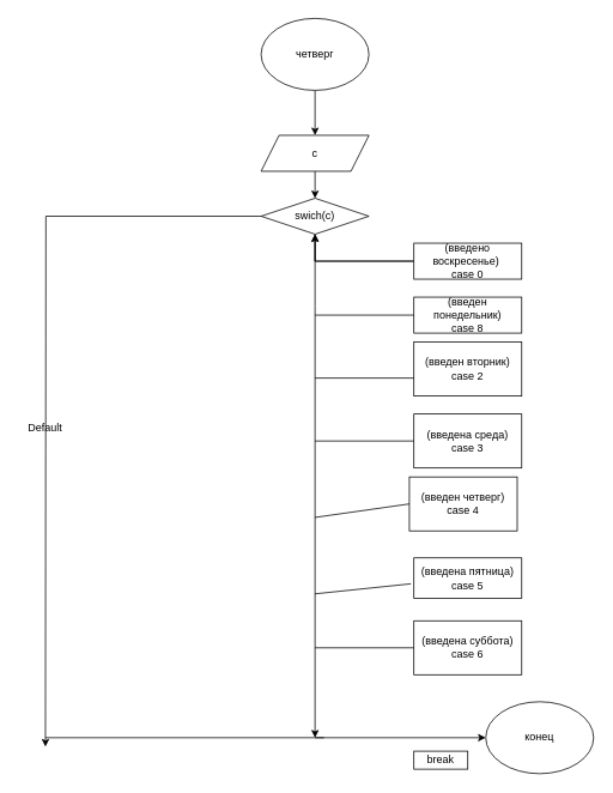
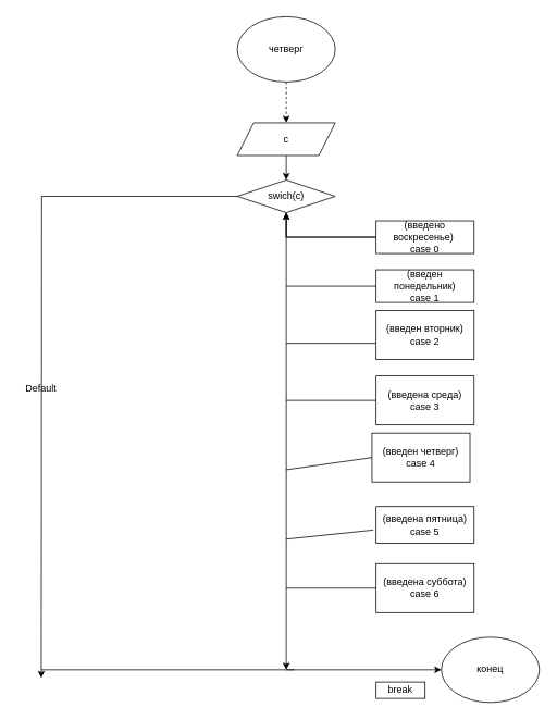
  <mxCell id="0" />
  <mxCell id="1" parent="0" />
- <mxCell id="2" style="edgeStyle=orthogonalEdgeStyle;rounded=0;orthogonalLoop=1;jettySize=auto;html=1;entryX=0.5;entryY=0;entryDx=0;entryDy=0;" parent="1" source="3" target="5" edge="1"><mxGeometry relative="1" as="geometry" /></mxCell>
+ <mxCell id="2" style="edgeStyle=orthogonalEdgeStyle;rounded=0;orthogonalLoop=1;jettySize=auto;html=1;entryX=0.5;entryY=0;entryDx=0;entryDy=0;dashed=1;" parent="1" source="3" target="5" edge="1"><mxGeometry relative="1" as="geometry" /></mxCell>
  <mxCell id="3" value="четверг" style="ellipse;whiteSpace=wrap;html=1;" parent="1" vertex="1"><mxGeometry x="290" width="120" height="80" as="geometry" y="20" /></mxCell>
  <mxCell id="4" style="edgeStyle=orthogonalEdgeStyle;rounded=0;orthogonalLoop=1;jettySize=auto;html=1;" parent="1" source="5" edge="1"><mxGeometry relative="1" as="geometry"><mxPoint x="350" y="220" as="targetPoint" /></mxGeometry></mxCell>
  <mxCell id="5" value="с" style="shape=parallelogram;perimeter=parallelogramPerimeter;whiteSpace=wrap;html=1;fixedSize=1;" parent="1" vertex="1"><mxGeometry x="290" y="150" width="120" height="40" as="geometry" /></mxCell>
  <mxCell id="6" style="edgeStyle=orthogonalEdgeStyle;rounded=0;orthogonalLoop=1;jettySize=auto;html=1;exitX=0;exitY=0.5;exitDx=0;exitDy=0;" parent="1" source="8" edge="1"><mxGeometry relative="1" as="geometry"><mxPoint x="50" y="830" as="targetPoint" /></mxGeometry></mxCell>
  <mxCell id="7" style="edgeStyle=orthogonalEdgeStyle;rounded=0;orthogonalLoop=1;jettySize=auto;html=1;exitX=0.5;exitY=1;exitDx=0;exitDy=0;" parent="1" source="8" edge="1"><mxGeometry relative="1" as="geometry"><mxPoint x="350" y="820" as="targetPoint" /><Array as="points"><mxPoint x="350" y="340" /><mxPoint x="350" y="340" /></Array></mxGeometry></mxCell>
  <mxCell id="8" value="swich(c)" style="rhombus;whiteSpace=wrap;html=1;" parent="1" vertex="1"><mxGeometry x="290" y="220" width="120" height="40" as="geometry" /></mxCell>
  <mxCell id="9" value="" style="endArrow=classic;html=1;rounded=0;" parent="1" edge="1"><mxGeometry width="50" height="50" relative="1" as="geometry"><mxPoint x="350" y="820" as="sourcePoint" /><mxPoint x="540" y="820" as="targetPoint" /><Array as="points" /></mxGeometry></mxCell>
  <mxCell id="10" value="" style="edgeStyle=orthogonalEdgeStyle;rounded=0;orthogonalLoop=1;jettySize=auto;html=1;" parent="1" source="12" target="8" edge="1"><mxGeometry relative="1" as="geometry" /></mxCell>
  <mxCell id="11" value="" style="edgeStyle=orthogonalEdgeStyle;rounded=0;orthogonalLoop=1;jettySize=auto;html=1;" parent="1" source="12" target="8" edge="1"><mxGeometry relative="1" as="geometry" /></mxCell>
  <mxCell id="12" value="(введено воскресенье)&amp;nbsp;&lt;div&gt;case 0&lt;/div&gt;" style="rounded=0;whiteSpace=wrap;html=1;" parent="1" vertex="1"><mxGeometry x="460" y="270" width="120" height="40" as="geometry" /></mxCell>
  <mxCell id="13" value="" style="endArrow=classic;html=1;rounded=0;" parent="1" edge="1"><mxGeometry width="50" height="50" relative="1" as="geometry"><mxPoint x="350" y="350" as="sourcePoint" /><mxPoint x="470" y="350" as="targetPoint" /></mxGeometry></mxCell>
- <mxCell id="14" value="(введен понедельник)&lt;div&gt;case 8&lt;/div&gt;" style="rounded=0;whiteSpace=wrap;html=1;" parent="1" vertex="1"><mxGeometry x="460" y="330" width="120" height="40" as="geometry" /></mxCell>
+ <mxCell id="14" value="(введен понедельник)&lt;div&gt;case 1&lt;/div&gt;" style="rounded=0;whiteSpace=wrap;html=1;" parent="1" vertex="1"><mxGeometry x="460" y="330" width="120" height="40" as="geometry" /></mxCell>
  <mxCell id="15" value="Default" style="text;html=1;whiteSpace=wrap;strokeColor=none;fillColor=none;align=center;verticalAlign=middle;rounded=0;" parent="1" vertex="1"><mxGeometry x="20" y="460" width="60" height="30" as="geometry" /></mxCell>
  <mxCell id="16" value="(введен вторник)&lt;div&gt;case 2&lt;/div&gt;" style="rounded=0;whiteSpace=wrap;html=1;" parent="1" vertex="1"><mxGeometry x="460" y="380" width="120" height="60" as="geometry" /></mxCell>
  <mxCell id="17" value="конец" style="ellipse;whiteSpace=wrap;html=1;" parent="1" vertex="1"><mxGeometry x="540" y="780" width="120" height="80" as="geometry" /></mxCell>
  <mxCell id="18" value="" style="endArrow=none;html=1;rounded=0;" parent="1" edge="1"><mxGeometry width="50" height="50" relative="1" as="geometry"><mxPoint x="50" y="820" as="sourcePoint" /><mxPoint x="360" y="820" as="targetPoint" /></mxGeometry></mxCell>
  <mxCell id="19" value="(введена среда)&lt;div&gt;case 3&lt;/div&gt;" style="rounded=0;whiteSpace=wrap;html=1;" parent="1" vertex="1"><mxGeometry x="460" y="460" width="120" height="60" as="geometry" /></mxCell>
  <mxCell id="20" value="(введен четверг)&lt;div&gt;case 4&lt;/div&gt;" style="rounded=0;whiteSpace=wrap;html=1;" parent="1" vertex="1"><mxGeometry x="455" y="530" width="120" height="60" as="geometry" /></mxCell>
  <mxCell id="21" value="(введена пятница)&lt;div&gt;case 5&lt;/div&gt;" style="rounded=0;whiteSpace=wrap;html=1;" parent="1" vertex="1"><mxGeometry x="460" y="620" width="120" height="45" as="geometry" /></mxCell>
  <mxCell id="22" value="(введена суббота)&lt;div&gt;case 6&lt;/div&gt;" style="rounded=0;whiteSpace=wrap;html=1;" parent="1" vertex="1"><mxGeometry x="460" y="690" width="120" height="60" as="geometry" /></mxCell>
  <mxCell id="23" value="break" style="rounded=0;whiteSpace=wrap;html=1;" parent="1" vertex="1"><mxGeometry x="460" y="835" width="60" height="20" as="geometry" /></mxCell>
  <mxCell id="24" value="" style="endArrow=none;html=1;rounded=0;entryX=0;entryY=0.5;entryDx=0;entryDy=0;" parent="1" target="19" edge="1"><mxGeometry width="50" height="50" relative="1" as="geometry"><mxPoint x="350" y="490" as="sourcePoint" /><mxPoint x="400" y="440" as="targetPoint" /></mxGeometry></mxCell>
  <mxCell id="25" value="" style="endArrow=none;html=1;rounded=0;entryX=0;entryY=0.5;entryDx=0;entryDy=0;" parent="1" target="20" edge="1"><mxGeometry width="50" height="50" relative="1" as="geometry"><mxPoint x="350" y="575" as="sourcePoint" /><mxPoint x="400" y="530" as="targetPoint" /></mxGeometry></mxCell>
  <mxCell id="26" value="" style="endArrow=none;html=1;rounded=0;entryX=0;entryY=0.5;entryDx=0;entryDy=0;" parent="1" target="22" edge="1"><mxGeometry width="50" height="50" relative="1" as="geometry"><mxPoint x="350" y="720" as="sourcePoint" /><mxPoint x="380" y="530" as="targetPoint" /></mxGeometry></mxCell>
  <mxCell id="27" value="" style="endArrow=none;html=1;rounded=0;entryX=-0.028;entryY=0.641;entryDx=0;entryDy=0;entryPerimeter=0;" parent="1" target="21" edge="1"><mxGeometry width="50" height="50" relative="1" as="geometry"><mxPoint x="350" y="660" as="sourcePoint" /><mxPoint x="380" y="530" as="targetPoint" /></mxGeometry></mxCell>
  <mxCell id="28" value="" style="endArrow=none;html=1;rounded=0;" parent="1" edge="1"><mxGeometry width="50" height="50" relative="1" as="geometry"><mxPoint x="350" y="420" as="sourcePoint" /><mxPoint x="460" y="420" as="targetPoint" /></mxGeometry></mxCell>
